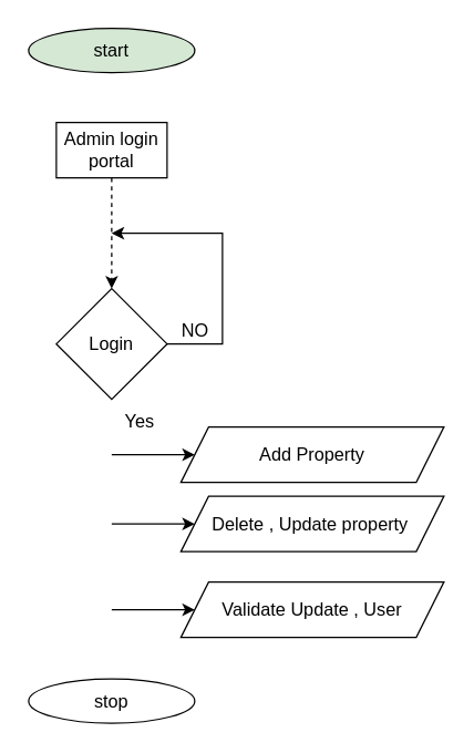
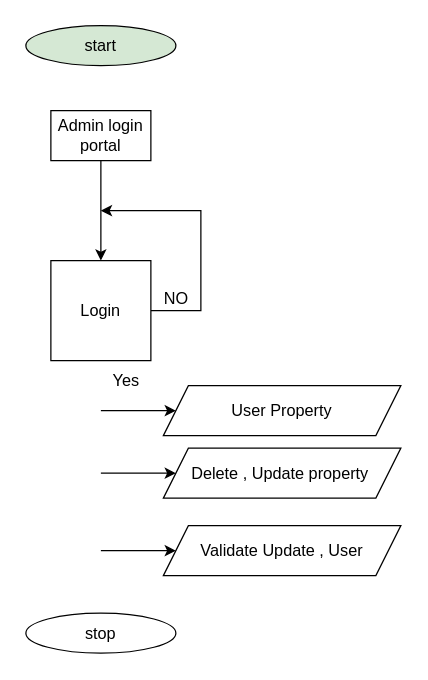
  <mxCell id="0" />
  <mxCell id="1" parent="0" />
- <mxCell id="2" value="" style="edgeStyle=none;rounded=0;html=1;fontSize=13;labelBackgroundColor=none;dashed=1;" edge="1" parent="1" source="3" target="5"><mxGeometry relative="1" as="geometry" /></mxCell>
+ <mxCell id="2" value="" style="edgeStyle=none;rounded=0;html=1;fontSize=13;labelBackgroundColor=none;" edge="1" parent="1" source="3" target="5"><mxGeometry relative="1" as="geometry" /></mxCell>
  <mxCell id="3" value="Admin login portal&lt;br&gt;" style="rounded=0;whiteSpace=wrap;html=1;fontSize=13;labelBackgroundColor=none;" vertex="1" parent="1"><mxGeometry x="40" y="88" width="80" height="40" as="geometry" /></mxCell>
  <mxCell id="4" style="edgeStyle=none;rounded=0;html=1;fontSize=13;labelBackgroundColor=none;" edge="1" parent="1" source="5"><mxGeometry relative="1" as="geometry"><mxPoint x="80" y="168" as="targetPoint" /><Array as="points"><mxPoint x="160" y="248" /><mxPoint x="160" y="168" /></Array></mxGeometry></mxCell>
- <mxCell id="5" value="Login" style="rhombus;whiteSpace=wrap;html=1;rounded=0;fontSize=13;labelBackgroundColor=none;" vertex="1" parent="1"><mxGeometry x="40" y="208" width="80" height="80" as="geometry" /></mxCell>
+ <mxCell id="5" value="Login" style="whiteSpace=wrap;html=1;fontSize=13;labelBackgroundColor=none;rounded=0;" vertex="1" parent="1"><mxGeometry x="40" y="208" width="80" height="80" as="geometry" /></mxCell>
  <mxCell id="6" value="NO" style="text;html=1;align=center;verticalAlign=middle;resizable=0;points=[];autosize=1;strokeColor=none;fillColor=none;fontSize=13;labelBackgroundColor=none;" vertex="1" parent="1"><mxGeometry x="120" y="223" width="40" height="30" as="geometry" /></mxCell>
- <mxCell id="7" value="Add Property" style="shape=parallelogram;perimeter=parallelogramPerimeter;whiteSpace=wrap;html=1;fixedSize=1;fontSize=13;labelBackgroundColor=none;" vertex="1" parent="1"><mxGeometry x="130" y="308" width="190" height="40" as="geometry" /></mxCell>
+ <mxCell id="7" value="User Property" style="shape=parallelogram;perimeter=parallelogramPerimeter;whiteSpace=wrap;html=1;fixedSize=1;fontSize=13;labelBackgroundColor=none;" vertex="1" parent="1"><mxGeometry x="130" y="308" width="190" height="40" as="geometry" /></mxCell>
  <mxCell id="8" value="Delete , Update property&lt;span style=&quot;white-space: pre; font-size: 13px;&quot;&gt;&#09;&lt;/span&gt;" style="shape=parallelogram;perimeter=parallelogramPerimeter;whiteSpace=wrap;html=1;fixedSize=1;fontSize=13;labelBackgroundColor=none;" vertex="1" parent="1"><mxGeometry x="130" y="358" width="190" height="40" as="geometry" /></mxCell>
  <mxCell id="9" value="Validate Update , User" style="shape=parallelogram;perimeter=parallelogramPerimeter;whiteSpace=wrap;html=1;fixedSize=1;fontSize=13;labelBackgroundColor=none;" vertex="1" parent="1"><mxGeometry x="130" y="420" width="190" height="40" as="geometry" /></mxCell>
  <mxCell id="10" value="" style="endArrow=classic;html=1;fontSize=13;labelBackgroundColor=none;" edge="1" parent="1" target="7"><mxGeometry width="50" height="50" relative="1" as="geometry"><mxPoint x="80" y="328" as="sourcePoint" /><mxPoint x="140" y="338" as="targetPoint" /></mxGeometry></mxCell>
  <mxCell id="11" value="" style="endArrow=classic;html=1;fontSize=13;labelBackgroundColor=none;" edge="1" parent="1" target="8"><mxGeometry width="50" height="50" relative="1" as="geometry"><mxPoint x="80" y="378" as="sourcePoint" /><mxPoint x="140" y="378" as="targetPoint" /></mxGeometry></mxCell>
  <mxCell id="12" value="" style="endArrow=classic;html=1;fontSize=13;labelBackgroundColor=none;" edge="1" parent="1" target="9"><mxGeometry width="50" height="50" relative="1" as="geometry"><mxPoint x="80" y="440" as="sourcePoint" /><mxPoint x="140" y="487.62" as="targetPoint" /></mxGeometry></mxCell>
  <mxCell id="13" value="Yes" style="text;html=1;align=center;verticalAlign=middle;resizable=0;points=[];autosize=1;strokeColor=none;fillColor=none;fontSize=13;labelBackgroundColor=none;" vertex="1" parent="1"><mxGeometry x="80" y="289" width="40" height="30" as="geometry" /></mxCell>
  <mxCell id="14" value="stop" style="ellipse;whiteSpace=wrap;html=1;fontSize=13;labelBackgroundColor=none;" vertex="1" parent="1"><mxGeometry x="20" y="490" width="120" height="32" as="geometry" /></mxCell>
  <mxCell id="15" value="start&lt;br&gt;" style="ellipse;whiteSpace=wrap;html=1;fontSize=13;labelBackgroundColor=none;fillColor=#d5e8d4;" vertex="1" parent="1"><mxGeometry x="20" y="20" width="120" height="32" as="geometry" /></mxCell>
